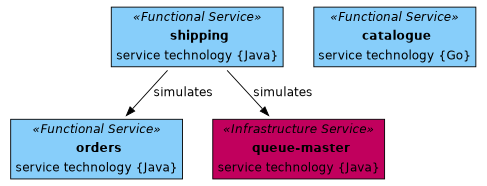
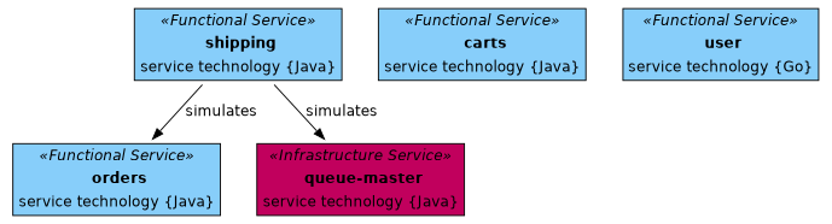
  strict digraph {
    node [color=black fontname=Helvetica shape=plaintext type=FUNCTIONAL]
    edge [fontname=Helvetica]
    n1 [label=<<table bgcolor='#87cefa' border='1' cellborder='0'><tr><td><i>&laquo;Functional Service&raquo;</i></td></tr><tr><td> <b>orders</b></td></tr><tr><td>service technology {Java}</td></tr></table>>]
-   n2 [label=<<table bgcolor='#87cefa' border='1' cellborder='0'><tr><td><i>&laquo;Functional Service&raquo;</i></td></tr><tr><td> <b>catalogue</b></td></tr><tr><td>service technology {Go}</td></tr></table>>]
    n3 [label=<<table bgcolor='#87cefa' border='1' cellborder='0'><tr><td><i>&laquo;Functional Service&raquo;</i></td></tr><tr><td> <b>shipping</b></td></tr><tr><td>service technology {Java}</td></tr></table>>]
    n4 [label=<<table bgcolor='#c1005d' border='1' cellborder='0'><tr><td><i>&laquo;Infrastructure Service&raquo;</i></td></tr><tr><td> <b>queue-master</b></td></tr><tr><td>service technology {Java}</td></tr></table>> type=INFRASTRUCTURE]
+   n5 [label=<<table bgcolor='#87cefa' border='1' cellborder='0'><tr><td><i>&laquo;Functional Service&raquo;</i></td></tr><tr><td> <b>carts</b></td></tr><tr><td>service technology {Java}</td></tr></table>>]
+   n6 [label=<<table bgcolor='#87cefa' border='1' cellborder='0'><tr><td><i>&laquo;Functional Service&raquo;</i></td></tr><tr><td> <b>user</b></td></tr><tr><td>service technology {Go}</td></tr></table>>]
    n3 -> n1 [label=simulates]
    n3 -> n4 [label=simulates]
  }
